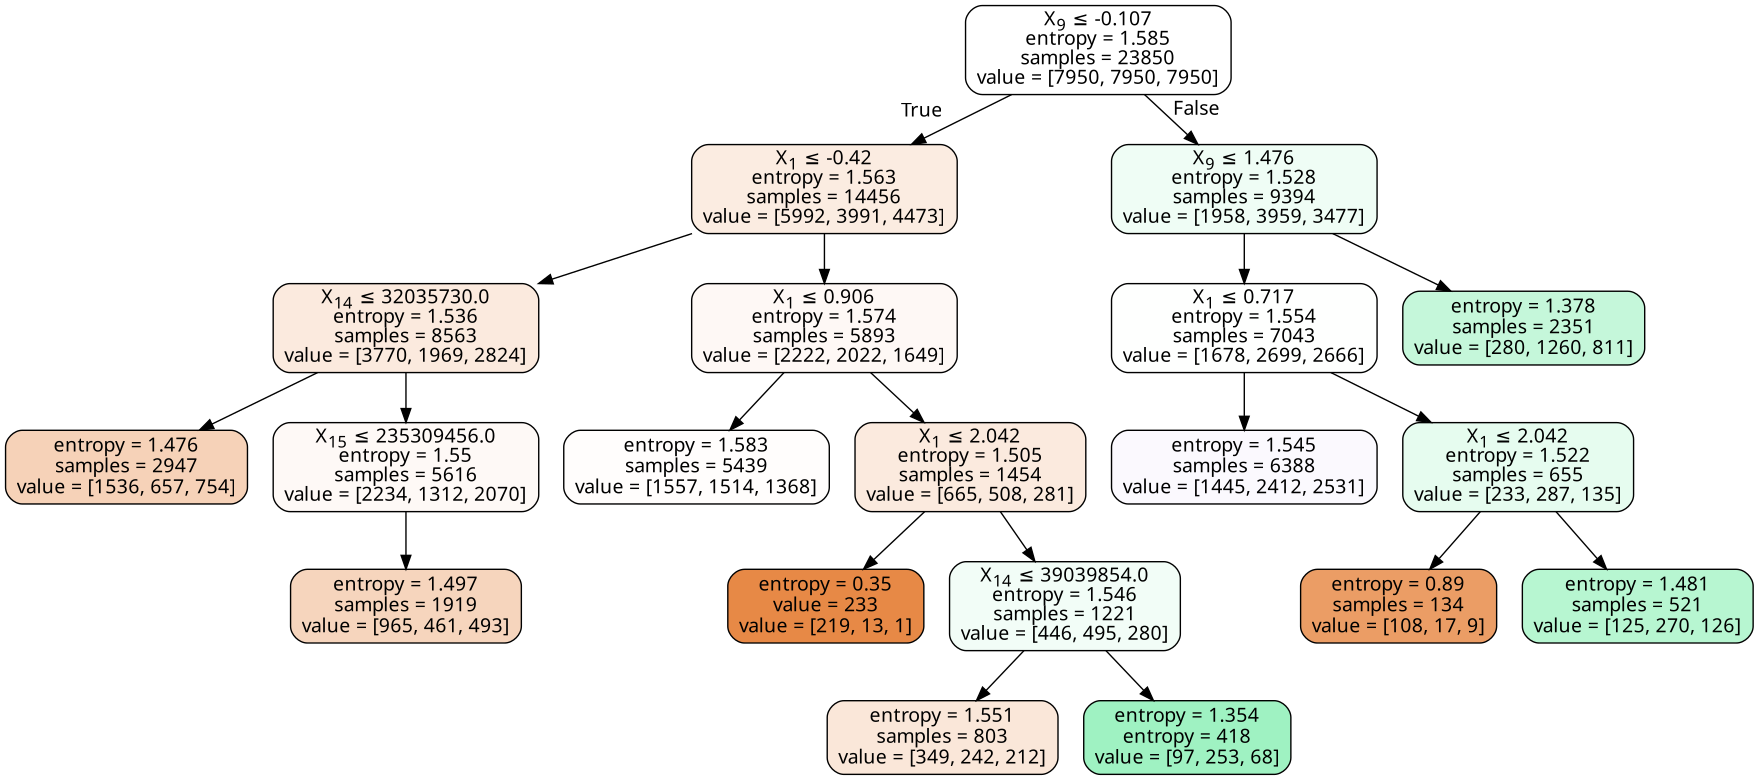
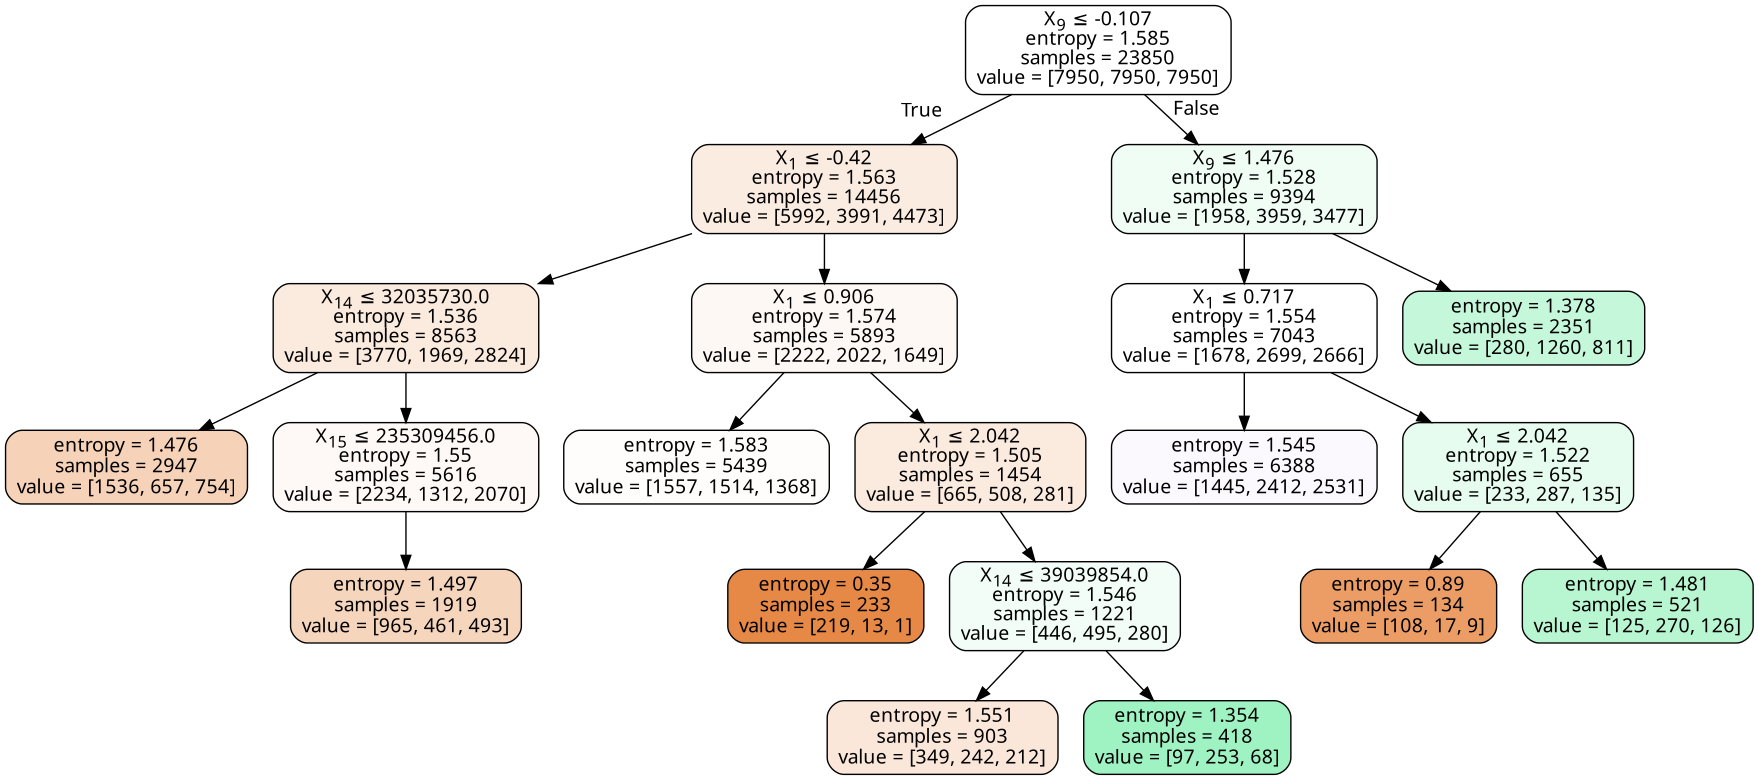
  digraph {
    fontname="Noto Sans"
    node [color=black fillcolor="#fbeade" fontname="Noto Sans" shape=box style="filled, rounded"]
    edge [fontname="Noto Sans"]
    n1 [fillcolor="#ffffff" label=<X<SUB>9</SUB> &le; -0.107<br/>entropy = 1.585<br/>samples = 23850<br/>value = [7950, 7950, 7950]>]
    n2 [fillcolor="#fbece1" label=<X<SUB>1</SUB> &le; -0.42<br/>entropy = 1.563<br/>samples = 14456<br/>value = [5992, 3991, 4473]>]
    n3 [fillcolor="#effdf5" label=<X<SUB>9</SUB> &le; 1.476<br/>entropy = 1.528<br/>samples = 9394<br/>value = [1958, 3959, 3477]>]
    n4 [label=<X<SUB>14</SUB> &le; 32035730.0<br/>entropy = 1.536<br/>samples = 8563<br/>value = [3770, 1969, 2824]>]
    n5 [fillcolor="#fef8f5" label=<X<SUB>1</SUB> &le; 0.906<br/>entropy = 1.574<br/>samples = 5893<br/>value = [2222, 2022, 1649]>]
    n6 [fillcolor="#fefffe" label=<X<SUB>1</SUB> &le; 0.717<br/>entropy = 1.554<br/>samples = 7043<br/>value = [1678, 2699, 2666]>]
    n7 [fillcolor="#c5f7da" label=<entropy = 1.378<br/>samples = 2351<br/>value = [280, 1260, 811]>]
    n8 [fillcolor="#f6d2b8" label=<entropy = 1.476<br/>samples = 2947<br/>value = [1536, 657, 754]>]
    n9 [fillcolor="#fef9f6" label=<X<SUB>15</SUB> &le; 235309456.0<br/>entropy = 1.55<br/>samples = 5616<br/>value = [2234, 1312, 2070]>]
    n10 [fillcolor="#fffdfc" label=<entropy = 1.583<br/>samples = 5439<br/>value = [1557, 1514, 1368]>]
    n11 [label=<X<SUB>1</SUB> &le; 2.042<br/>entropy = 1.505<br/>samples = 1454<br/>value = [665, 508, 281]>]
    n12 [fillcolor="#f6d5bd" label=<entropy = 1.497<br/>samples = 1919<br/>value = [965, 461, 493]>]
-   n13 [fillcolor="#e78946" label=<entropy = 0.35<br/>value = 233<br/>value = [219, 13, 1]>]
+   n13 [fillcolor="#e78946" label=<entropy = 0.35<br/>samples = 233<br/>value = [219, 13, 1]>]
    n14 [fillcolor="#f2fdf7" label=<X<SUB>14</SUB> &le; 39039854.0<br/>entropy = 1.546<br/>samples = 1221<br/>value = [446, 495, 280]>]
-   n15 [fillcolor="#fae7d9" label=<entropy = 1.551<br/>samples = 803<br/>value = [349, 242, 212]>]
-   n16 [fillcolor="#9ff2c2" label=<entropy = 1.354<br/>entropy = 418<br/>value = [97, 253, 68]>]
+   n15 [fillcolor="#fae7d9" label=<entropy = 1.551<br/>samples = 903<br/>value = [349, 242, 212]>]
+   n16 [fillcolor="#9ff2c2" label=<entropy = 1.354<br/>samples = 418<br/>value = [97, 253, 68]>]
    n17 [fillcolor="#fbf9fe" label=<entropy = 1.545<br/>samples = 6388<br/>value = [1445, 2412, 2531]>]
    n18 [fillcolor="#e6fcef" label=<X<SUB>1</SUB> &le; 2.042<br/>entropy = 1.522<br/>samples = 655<br/>value = [233, 287, 135]>]
    n19 [fillcolor="#eb9d65" label=<entropy = 0.89<br/>samples = 134<br/>value = [108, 17, 9]>]
    n20 [fillcolor="#b7f6d1" label=<entropy = 1.481<br/>samples = 521<br/>value = [125, 270, 126]>]
    n1 -> n2 [headlabel=True labelangle=45 labeldistance=2.5]
    n1 -> n3 [headlabel=False labelangle=-45 labeldistance=2.5]
    n2 -> n4
    n2 -> n5
    n3 -> n6
    n3 -> n7
    n4 -> n8
    n4 -> n9
    n5 -> n10
    n5 -> n11
    n6 -> n17
    n6 -> n18
    n9 -> n12
    n11 -> n13
    n11 -> n14
    n14 -> n15
    n14 -> n16
    n18 -> n19
    n18 -> n20
  }
